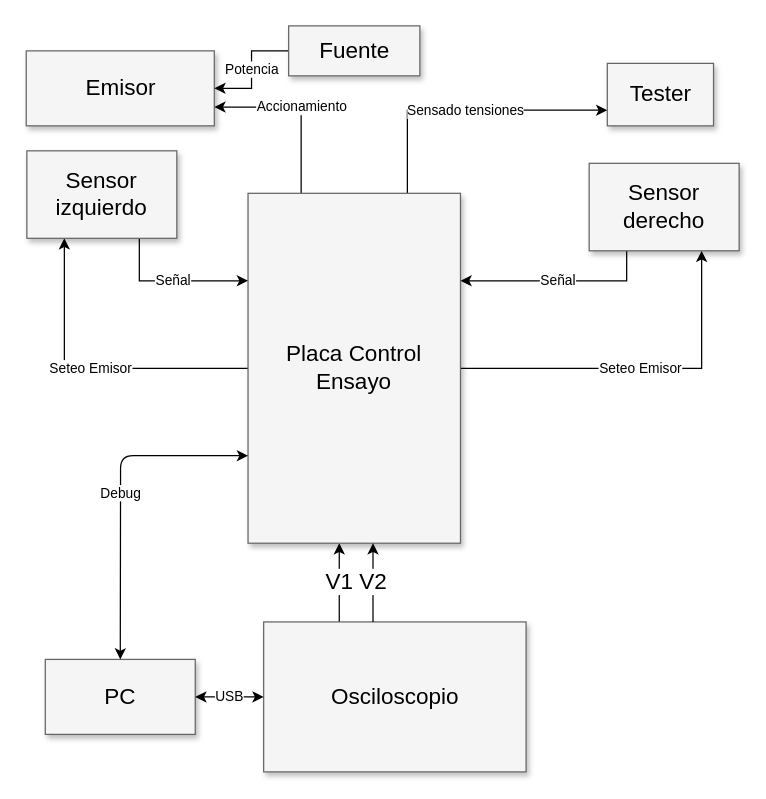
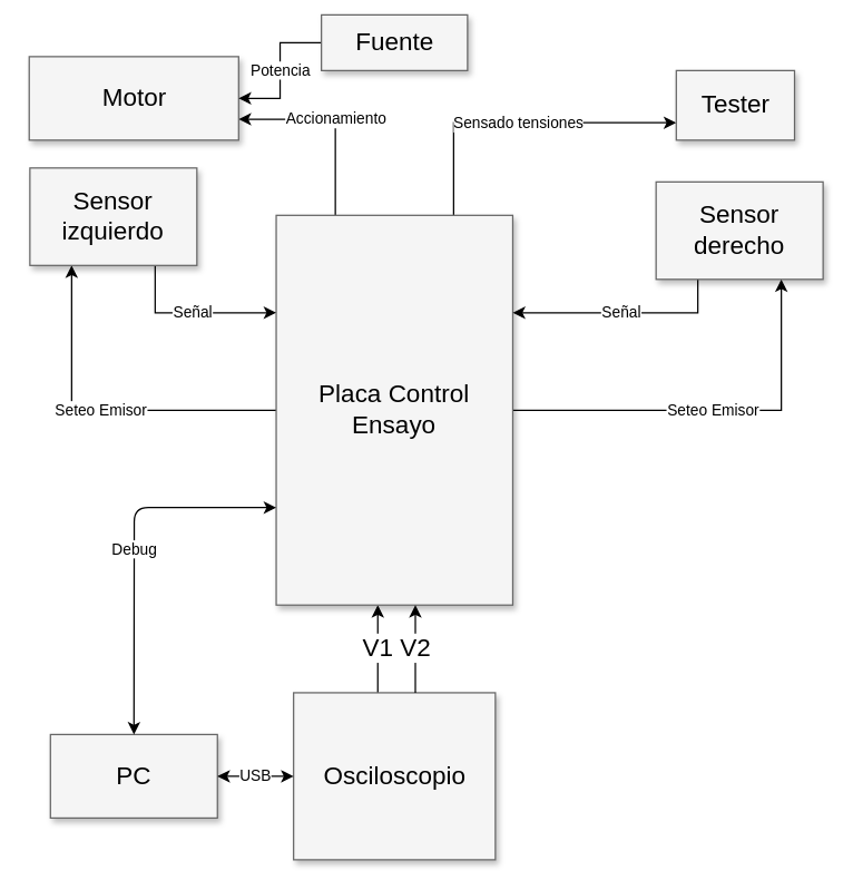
  <mxCell id="0" style=";html=1;" />
  <mxCell id="1" style=";html=1;" parent="0" />
  <mxCell id="2" value="V1" style="edgeStyle=elbowEdgeStyle;rounded=0;html=1;startArrow=none;startFill=0;jettySize=auto;orthogonalLoop=1;fontSize=18;" parent="1" source="9" target="7" edge="1"><mxGeometry relative="1" as="geometry"><Array as="points"><mxPoint x="271" y="450" /><mxPoint x="318" y="454" /></Array></mxGeometry></mxCell>
  <mxCell id="3" value="Seteo Emisor" style="edgeStyle=orthogonalEdgeStyle;rounded=0;orthogonalLoop=1;jettySize=auto;html=1;entryX=0.25;entryY=1;entryDx=0;entryDy=0;" edge="1" parent="1" source="7" target="12"><mxGeometry relative="1" as="geometry" /></mxCell>
  <mxCell id="4" value="Accionamiento" style="edgeStyle=orthogonalEdgeStyle;rounded=0;orthogonalLoop=1;jettySize=auto;html=1;exitX=0.25;exitY=0;exitDx=0;exitDy=0;entryX=1;entryY=0.75;entryDx=0;entryDy=0;" edge="1" parent="1" source="7" target="15"><mxGeometry relative="1" as="geometry" /></mxCell>
  <mxCell id="5" value="Sensado tensiones" style="edgeStyle=orthogonalEdgeStyle;rounded=0;orthogonalLoop=1;jettySize=auto;html=1;exitX=0.75;exitY=0;exitDx=0;exitDy=0;entryX=0;entryY=0.75;entryDx=0;entryDy=0;" edge="1" parent="1" source="7" target="16"><mxGeometry relative="1" as="geometry" /></mxCell>
  <mxCell id="6" value="Seteo Emisor" style="edgeStyle=orthogonalEdgeStyle;rounded=0;orthogonalLoop=1;jettySize=auto;html=1;entryX=0.75;entryY=1;entryDx=0;entryDy=0;" edge="1" parent="1" source="7" target="14"><mxGeometry relative="1" as="geometry"><mxPoint x="631" y="220" as="targetPoint" /></mxGeometry></mxCell>
  <mxCell id="7" value="Placa Control Ensayo" style="whiteSpace=wrap;html=1;shadow=1;fontSize=18;fillColor=#f5f5f5;strokeColor=#666666;" parent="1" vertex="1"><mxGeometry x="198" y="154" width="170" height="280" as="geometry" /></mxCell>
  <mxCell id="8" value="PC" style="whiteSpace=wrap;html=1;shadow=1;fontSize=18;fillColor=#f5f5f5;strokeColor=#666666;" parent="1" vertex="1"><mxGeometry x="35.75" y="527" width="120" height="60" as="geometry" /></mxCell>
- <mxCell id="9" value="Osciloscopio" style="whiteSpace=wrap;html=1;shadow=1;fontSize=18;fillColor=#f5f5f5;strokeColor=#666666;" parent="1" vertex="1"><mxGeometry x="210.5" y="497" width="210" height="120" as="geometry" /></mxCell>
+ <mxCell id="9" value="Osciloscopio" style="whiteSpace=wrap;html=1;shadow=1;fontSize=18;fillColor=#f5f5f5;strokeColor=#666666;" parent="1" vertex="1"><mxGeometry x="210.5" y="497" width="145" height="120" as="geometry" /></mxCell>
  <mxCell id="10" value="V2" style="edgeStyle=elbowEdgeStyle;rounded=0;html=1;startArrow=none;startFill=0;jettySize=auto;orthogonalLoop=1;fontSize=18;" parent="1" edge="1" source="9"><mxGeometry relative="1" as="geometry"><mxPoint x="298" y="474" as="sourcePoint" /><mxPoint x="298" y="434" as="targetPoint" /><Array as="points"><mxPoint x="298" y="454" /><mxPoint x="298" y="454" /></Array></mxGeometry></mxCell>
  <mxCell id="11" value="Señal" style="edgeStyle=orthogonalEdgeStyle;rounded=0;orthogonalLoop=1;jettySize=auto;html=1;exitX=0.75;exitY=1;exitDx=0;exitDy=0;entryX=0;entryY=0.25;entryDx=0;entryDy=0;" edge="1" parent="1" source="12" target="7"><mxGeometry relative="1" as="geometry" /></mxCell>
  <mxCell id="12" value="Sensor izquierdo" style="whiteSpace=wrap;html=1;shadow=1;fontSize=18;fillColor=#f5f5f5;strokeColor=#666666;" parent="1" vertex="1"><mxGeometry x="21" y="120" width="120" height="70" as="geometry" /></mxCell>
  <mxCell id="13" value="Señal" style="edgeStyle=orthogonalEdgeStyle;rounded=0;orthogonalLoop=1;jettySize=auto;html=1;exitX=0.25;exitY=1;exitDx=0;exitDy=0;entryX=1;entryY=0.25;entryDx=0;entryDy=0;" edge="1" parent="1" source="14" target="7"><mxGeometry relative="1" as="geometry" /></mxCell>
  <mxCell id="14" value="Sensor derecho" style="whiteSpace=wrap;html=1;shadow=1;fontSize=18;fillColor=#f5f5f5;strokeColor=#666666;" vertex="1" parent="1"><mxGeometry x="471" y="130" width="120" height="70" as="geometry" /></mxCell>
- <mxCell id="15" value="&lt;div&gt;Emisor&lt;br&gt;&lt;/div&gt;" style="whiteSpace=wrap;html=1;shadow=1;fontSize=18;fillColor=#f5f5f5;strokeColor=#666666;" vertex="1" parent="1"><mxGeometry x="20.5" y="40" width="150.5" height="60" as="geometry" /></mxCell>
+ <mxCell id="15" value="&lt;div&gt;Motor&lt;br&gt;&lt;/div&gt;" style="whiteSpace=wrap;html=1;shadow=1;fontSize=18;fillColor=#f5f5f5;strokeColor=#666666;" vertex="1" parent="1"><mxGeometry x="20.5" y="40" width="150.5" height="60" as="geometry" /></mxCell>
  <mxCell id="16" value="Tester" style="whiteSpace=wrap;html=1;shadow=1;fontSize=18;fillColor=#f5f5f5;strokeColor=#666666;" vertex="1" parent="1"><mxGeometry x="485.5" y="50" width="85" height="50" as="geometry" /></mxCell>
  <mxCell id="17" value="Potencia" style="edgeStyle=orthogonalEdgeStyle;rounded=0;orthogonalLoop=1;jettySize=auto;html=1;" edge="1" parent="1" source="18" target="15"><mxGeometry relative="1" as="geometry" /></mxCell>
- <mxCell id="18" value="Fuente" style="whiteSpace=wrap;html=1;shadow=1;fontSize=18;fillColor=#f5f5f5;strokeColor=#666666;" vertex="1" parent="1"><mxGeometry x="230.5" y="20" width="105" height="40" as="geometry" /></mxCell>
+ <mxCell id="18" value="Fuente" style="whiteSpace=wrap;html=1;shadow=1;fontSize=18;fillColor=#f5f5f5;strokeColor=#666666;" vertex="1" parent="1"><mxGeometry x="230.5" y="10" width="105" height="40" as="geometry" /></mxCell>
  <mxCell id="19" value="USB" style="endArrow=classic;startArrow=classic;html=1;exitX=1;exitY=0.5;exitDx=0;exitDy=0;entryX=0;entryY=0.5;entryDx=0;entryDy=0;" edge="1" parent="1" source="8" target="9"><mxGeometry width="50" height="50" relative="1" as="geometry"><mxPoint x="261" y="390" as="sourcePoint" /><mxPoint x="311" y="340" as="targetPoint" /></mxGeometry></mxCell>
  <mxCell id="20" value="Debug" style="endArrow=classic;startArrow=classic;html=1;exitX=0.5;exitY=0;exitDx=0;exitDy=0;entryX=0;entryY=0.75;entryDx=0;entryDy=0;" edge="1" parent="1" source="8" target="7"><mxGeometry width="50" height="50" relative="1" as="geometry"><mxPoint x="51" y="420" as="sourcePoint" /><mxPoint x="101" y="370" as="targetPoint" /><Array as="points"><mxPoint x="96" y="364" /></Array></mxGeometry></mxCell>
